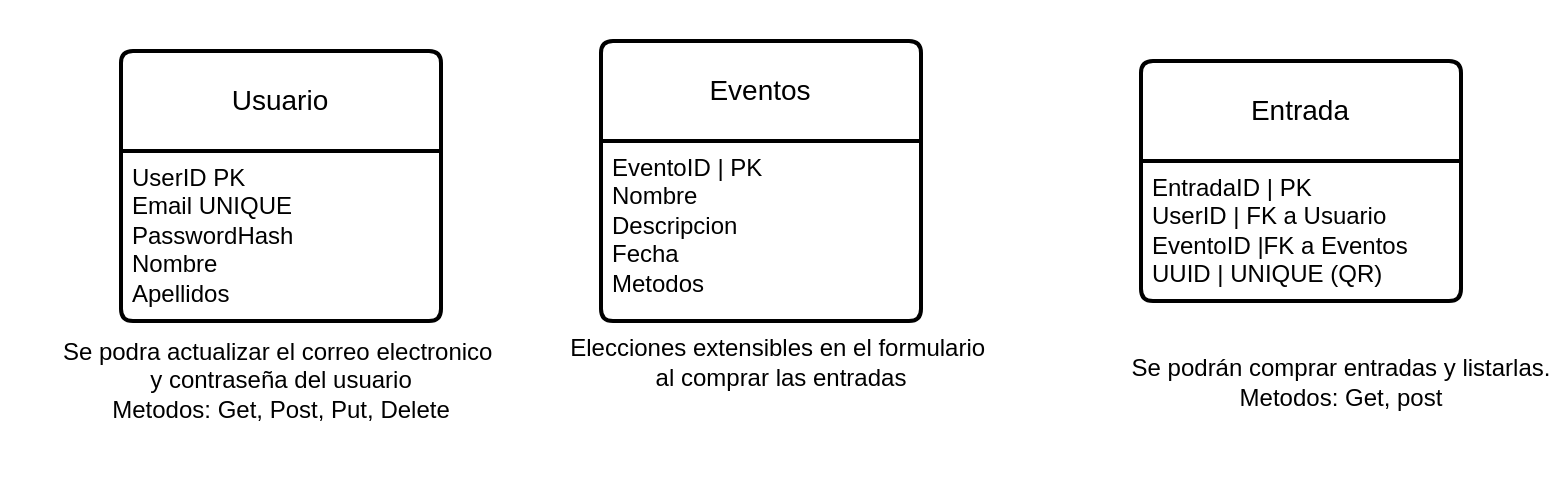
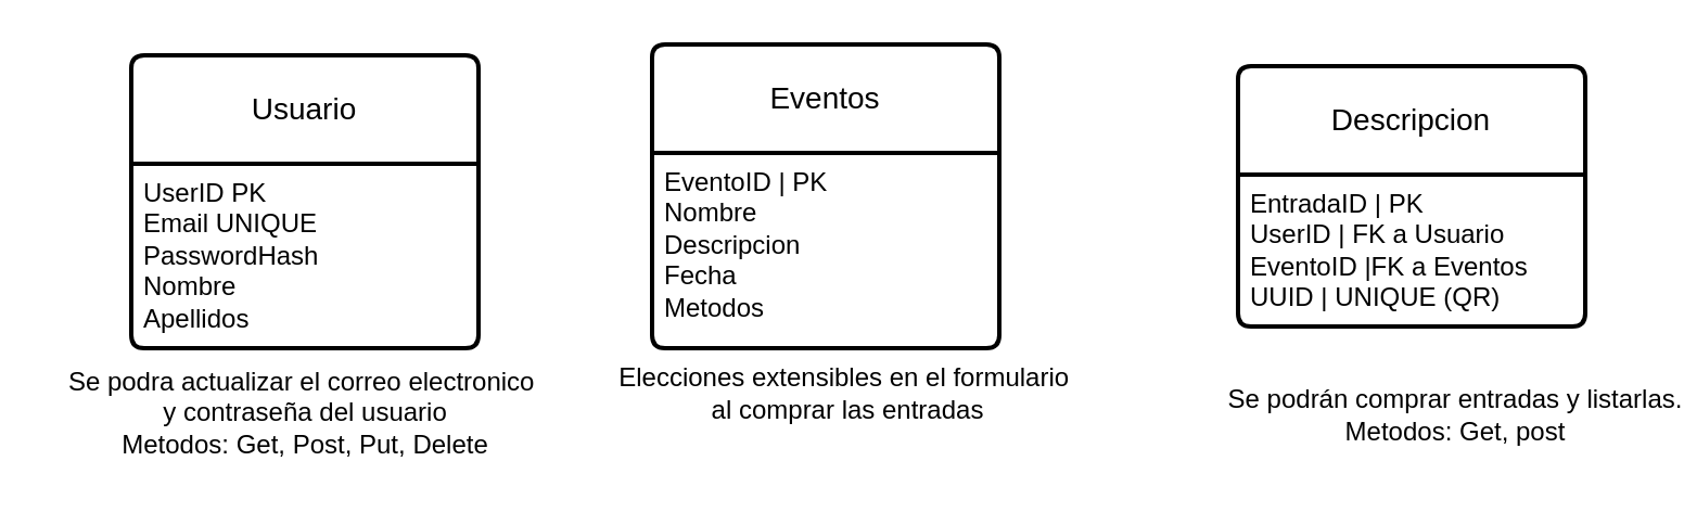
  <mxCell id="0" />
  <mxCell id="1" parent="0" />
  <mxCell id="2" value="Usuario" style="swimlane;childLayout=stackLayout;horizontal=1;startSize=50;horizontalStack=0;rounded=1;fontSize=14;fontStyle=0;strokeWidth=2;resizeParent=0;resizeLast=1;shadow=0;dashed=0;align=center;arcSize=4;whiteSpace=wrap;html=1;" parent="1" vertex="1"><mxGeometry x="60" y="25" width="160" height="135" as="geometry" /></mxCell>
  <mxCell id="3" value="UserID PK&lt;br&gt;Email UNIQUE&lt;br&gt;PasswordHash&lt;br&gt;Nombre&lt;br&gt;Apellidos&lt;br&gt;" style="align=left;strokeColor=none;fillColor=none;spacingLeft=4;fontSize=12;verticalAlign=top;resizable=0;rotatable=0;part=1;html=1;" parent="2" vertex="1"><mxGeometry y="50" width="160" height="85" as="geometry" /></mxCell>
- <mxCell id="4" value="Entrada" style="swimlane;childLayout=stackLayout;horizontal=1;startSize=50;horizontalStack=0;rounded=1;fontSize=14;fontStyle=0;strokeWidth=2;resizeParent=0;resizeLast=1;shadow=0;dashed=0;align=center;arcSize=4;whiteSpace=wrap;html=1;" parent="1" vertex="1"><mxGeometry x="570" y="30" width="160" height="120" as="geometry" /></mxCell>
+ <mxCell id="4" value="Descripcion" style="swimlane;childLayout=stackLayout;horizontal=1;startSize=50;horizontalStack=0;rounded=1;fontSize=14;fontStyle=0;strokeWidth=2;resizeParent=0;resizeLast=1;shadow=0;dashed=0;align=center;arcSize=4;whiteSpace=wrap;html=1;" parent="1" vertex="1"><mxGeometry x="570" y="30" width="160" height="120" as="geometry" /></mxCell>
  <mxCell id="5" value="EntradaID | PK&lt;br&gt;UserID | FK a Usuario&lt;br&gt;EventoID |FK a Eventos&lt;br&gt;UUID | UNIQUE (QR)&lt;br&gt;" style="align=left;strokeColor=none;fillColor=none;spacingLeft=4;fontSize=12;verticalAlign=top;resizable=0;rotatable=0;part=1;html=1;" parent="4" vertex="1"><mxGeometry y="50" width="160" height="70" as="geometry" /></mxCell>
  <mxCell id="6" value="Eventos" style="swimlane;childLayout=stackLayout;horizontal=1;startSize=50;horizontalStack=0;rounded=1;fontSize=14;fontStyle=0;strokeWidth=2;resizeParent=0;resizeLast=1;shadow=0;dashed=0;align=center;arcSize=4;whiteSpace=wrap;html=1;" parent="1" vertex="1"><mxGeometry x="300" y="20" width="160" height="140" as="geometry" /></mxCell>
  <mxCell id="7" value="EventoID | PK&lt;br&gt;Nombre&lt;br&gt;Descripcion&lt;br&gt;Fecha&lt;br&gt;Metodos&lt;br&gt;" style="align=left;strokeColor=none;fillColor=none;spacingLeft=4;fontSize=12;verticalAlign=top;resizable=0;rotatable=0;part=1;html=1;" parent="6" vertex="1"><mxGeometry y="50" width="160" height="90" as="geometry" /></mxCell>
  <mxCell id="8" value="Se podra actualizar el correo electronico&amp;nbsp;&lt;div&gt;y contraseña del usuario&lt;/div&gt;&lt;div&gt;Metodos: Get, Post, Put, Delete&lt;/div&gt;" style="text;html=1;align=center;verticalAlign=middle;resizable=0;points=[];autosize=1;strokeColor=none;fillColor=none;" parent="1" vertex="1"><mxGeometry x="20" y="160" width="240" height="60" as="geometry" /></mxCell>
  <mxCell id="9" value="Se podrán comprar entradas y listarlas.&lt;div&gt;Metodos: Get, post&lt;/div&gt;" style="text;html=1;align=center;verticalAlign=middle;resizable=0;points=[];autosize=1;strokeColor=none;fillColor=none;" parent="1" vertex="1"><mxGeometry x="590" y="190" width="160" as="geometry" /></mxCell>
  <mxCell id="10" value="Elecciones extensibles en el formulario&amp;nbsp;&lt;div&gt;al comprar las entradas&lt;/div&gt;" style="text;html=1;align=center;verticalAlign=middle;resizable=0;points=[];autosize=1;strokeColor=none;fillColor=none;" parent="1" vertex="1"><mxGeometry x="310" y="180" width="160" as="geometry" /></mxCell>
